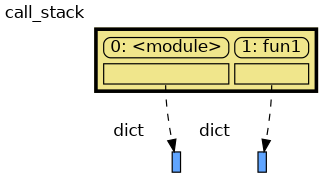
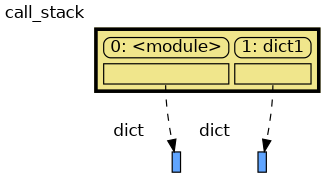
  digraph {
    fontname="DejaVu Sans"
    node [shape=plaintext xlabel=dict fontname="DejaVu Sans"]
    edge [style=dashed fontname="DejaVu Sans" headport=table color=black]
    n1 [label=< <TABLE BORDER="1" CELLBORDER="1" CELLSPACING="0" CELLPADDING="0" BGCOLOR="#60a5ff" PORT="table">     <TR><TD BORDER="0"> </TD></TR> </TABLE> >]
    n2 [label=< <TABLE BORDER="1" CELLBORDER="1" CELLSPACING="0" CELLPADDING="0" BGCOLOR="#60a5ff" PORT="table">     <TR><TD BORDER="0"> </TD></TR> </TABLE> >]
-   n3 [label=< <TABLE BORDER="3" CELLBORDER="1" CELLSPACING="5" CELLPADDING="0" BGCOLOR="khaki" PORT="table">     <TR><TD BORDER="1" STYLE="ROUNDED"> 0: &lt;module&gt; </TD><TD BORDER="1" STYLE="ROUNDED"> 1: fun1 </TD></TR>     <TR><TD BORDER="1" PORT="ref0"> </TD><TD BORDER="1" PORT="ref1"> </TD></TR> </TABLE> > xlabel=call_stack]
+   n3 [label=< <TABLE BORDER="3" CELLBORDER="1" CELLSPACING="5" CELLPADDING="0" BGCOLOR="khaki" PORT="table">     <TR><TD BORDER="1" STYLE="ROUNDED"> 0: &lt;module&gt; </TD><TD BORDER="1" STYLE="ROUNDED"> 1: dict1 </TD></TR>     <TR><TD BORDER="1" PORT="ref0"> </TD><TD BORDER="1" PORT="ref1"> </TD></TR> </TABLE> > xlabel=call_stack]
    subgraph sub_1 {
      rank=same
      n1
      n2
    }
    n1 -> n2 [style=invis weight=10 headport="" color=""]
    n3 -> n1 [tailport=ref0]
    n3 -> n2 [tailport=ref1]
  }
